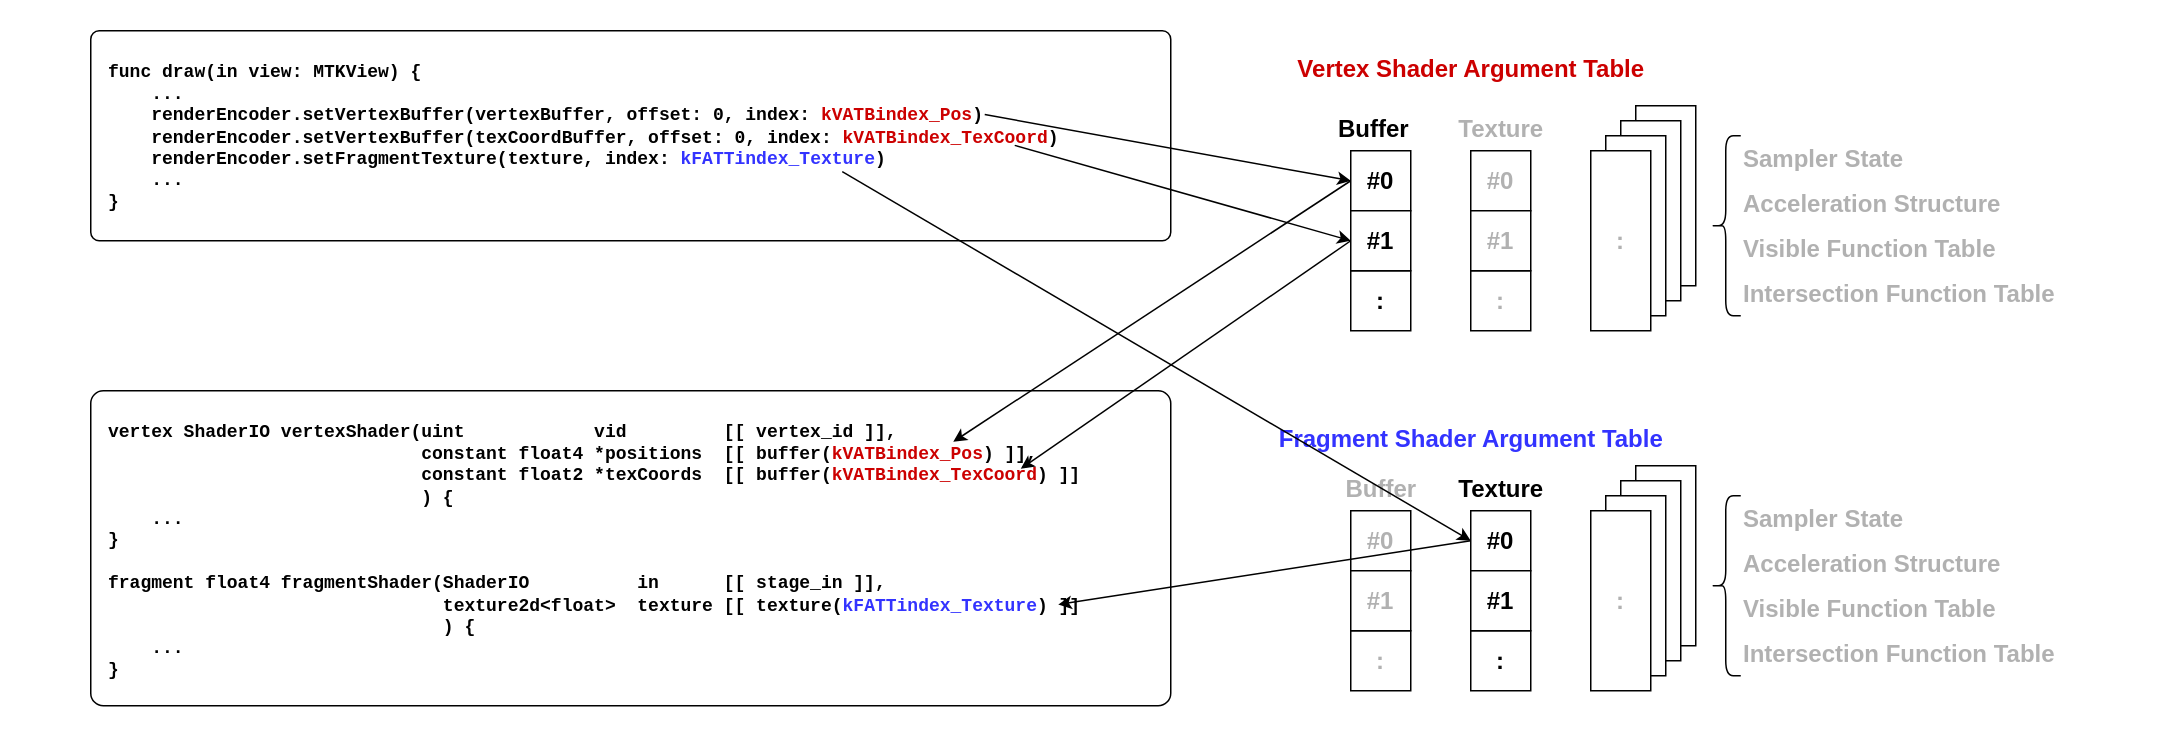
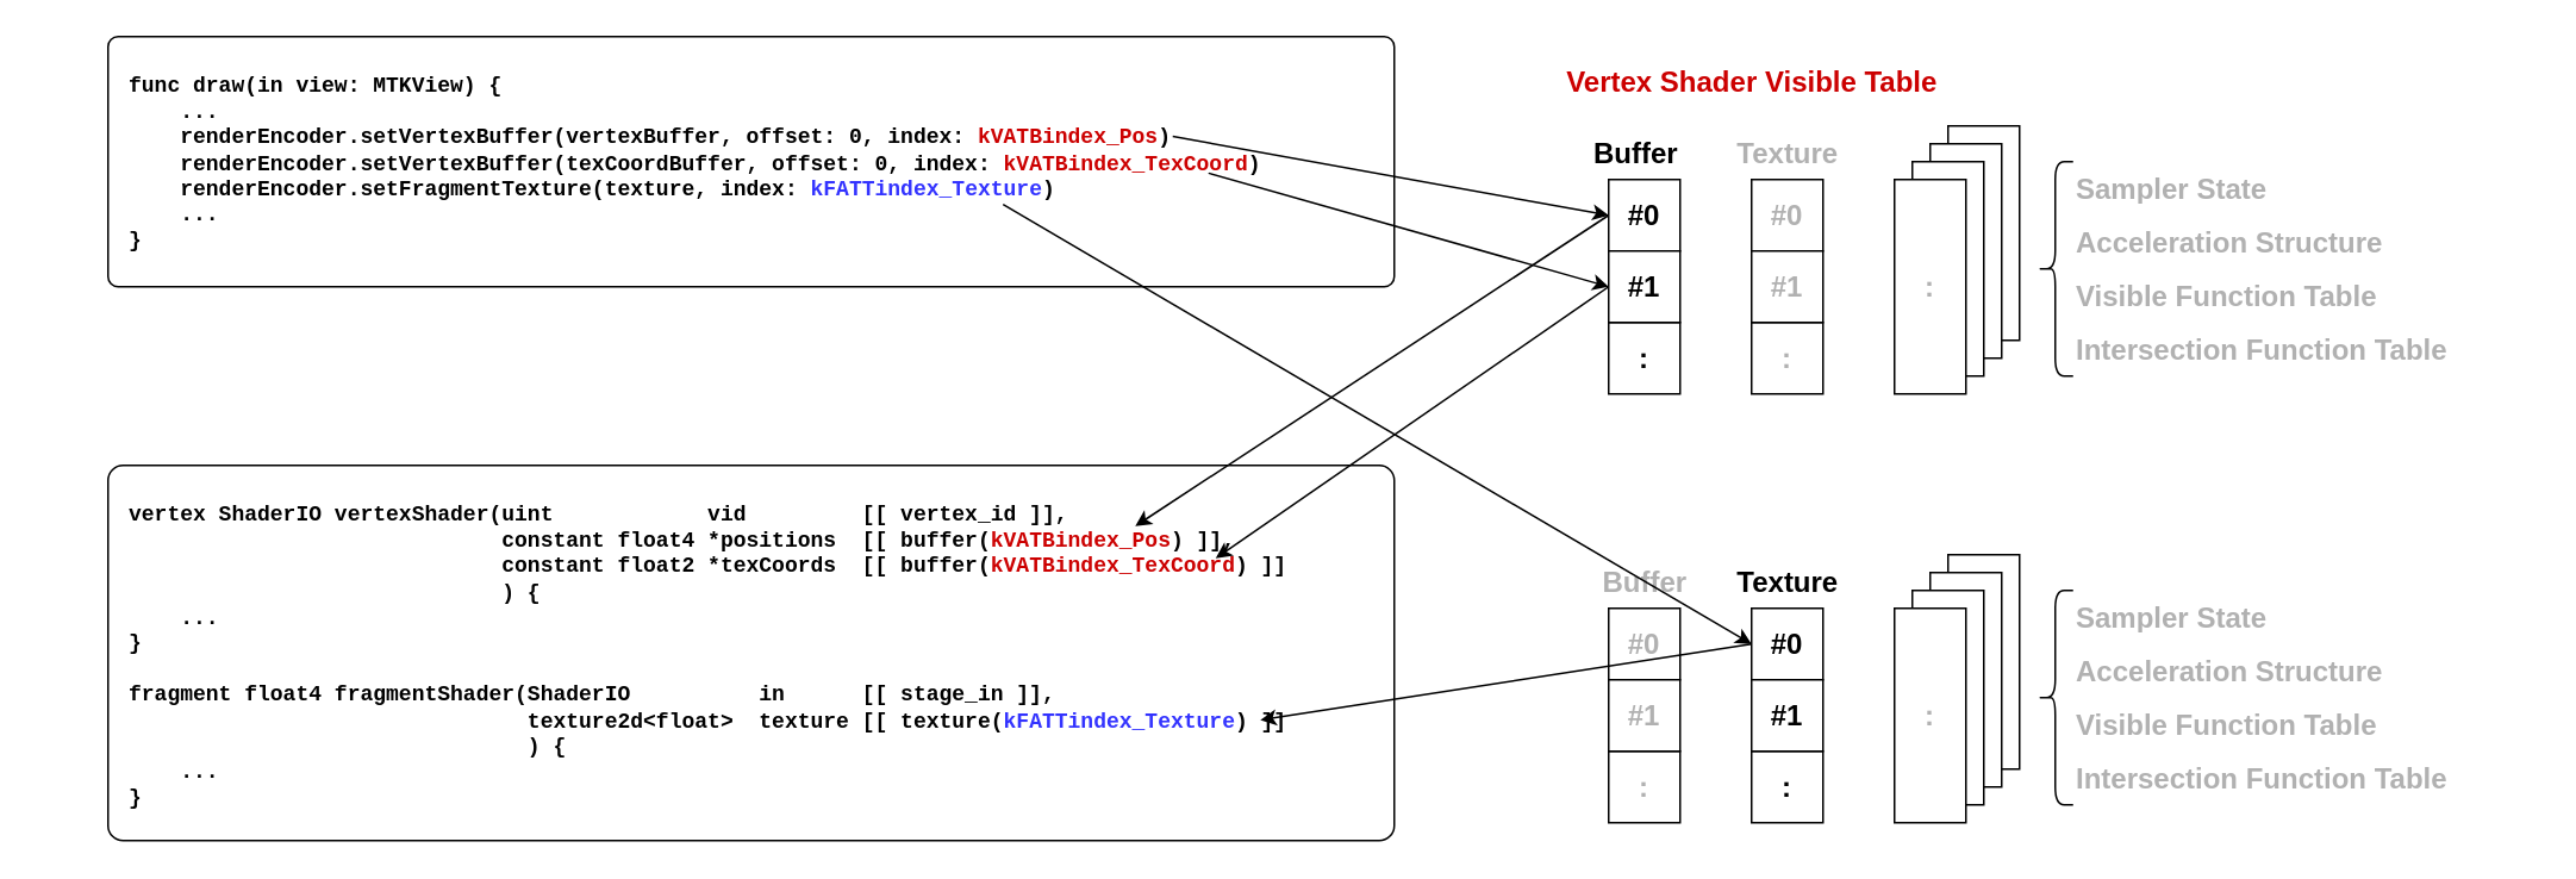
  <mxCell id="0" />
  <mxCell id="1" parent="0" />
  <mxCell id="2" value=":" style="rounded=0;whiteSpace=wrap;html=1;fontStyle=1;fontSize=16;textOpacity=30;" vertex="1" parent="1"><mxGeometry x="1090" y="70" width="40" height="120" as="geometry" /></mxCell>
  <mxCell id="3" value=":" style="rounded=0;whiteSpace=wrap;html=1;fontStyle=1;fontSize=16;textOpacity=30;" vertex="1" parent="1"><mxGeometry x="1080" y="80" width="40" height="120" as="geometry" /></mxCell>
  <mxCell id="4" value=":" style="rounded=0;whiteSpace=wrap;html=1;fontStyle=1;fontSize=16;textOpacity=30;" vertex="1" parent="1"><mxGeometry x="1070" y="90" width="40" height="120" as="geometry" /></mxCell>
  <mxCell id="5" value="&lt;div&gt;&lt;br&gt;&lt;/div&gt;&lt;div&gt;func draw(in view: MTKView) {&lt;/div&gt;&lt;div&gt;&amp;nbsp; &amp;nbsp; ...&lt;/div&gt;&lt;div&gt;&amp;nbsp; &amp;nbsp; renderEncoder.setVertexBuffer(vertexBuffer, offset: 0, index: &lt;font color=&quot;#cc0000&quot;&gt;kVATBindex_Pos&lt;/font&gt;)&lt;/div&gt;&lt;div&gt;&amp;nbsp; &amp;nbsp; renderEncoder.setVertexBuffer(texCoordBuffer, offset: 0, index: &lt;font color=&quot;#cc0000&quot;&gt;kVATBindex_TexCoord&lt;/font&gt;)&lt;/div&gt;&lt;div&gt;&amp;nbsp; &amp;nbsp; renderEncoder.setFragmentTexture(texture, index: &lt;font color=&quot;#3333ff&quot;&gt;kFATTindex_Texture&lt;/font&gt;)&lt;/div&gt;&lt;div&gt;&amp;nbsp; &amp;nbsp; ...&lt;/div&gt;&lt;div&gt;}&lt;/div&gt;&lt;div&gt;&lt;br&gt;&lt;/div&gt;" style="rounded=1;whiteSpace=wrap;html=1;align=left;fontFamily=Courier New;fontStyle=1;spacingLeft=10;verticalAlign=top;arcSize=4;" vertex="1" parent="1"><mxGeometry x="60" width="720" height="140" as="geometry" y="20" /></mxCell>
  <mxCell id="6" value="&lt;div&gt;&lt;br&gt;&lt;/div&gt;&lt;div&gt;&lt;div&gt;vertex ShaderIO vertexShader(uint&amp;nbsp; &amp;nbsp; &amp;nbsp; &amp;nbsp; &amp;nbsp; &amp;nbsp; vid&amp;nbsp; &amp;nbsp; &amp;nbsp; &amp;nbsp; &amp;nbsp;[[ vertex_id ]],&lt;/div&gt;&lt;div&gt;&amp;nbsp; &amp;nbsp; &amp;nbsp; &amp;nbsp; &amp;nbsp; &amp;nbsp; &amp;nbsp; &amp;nbsp; &amp;nbsp; &amp;nbsp; &amp;nbsp; &amp;nbsp; &amp;nbsp; &amp;nbsp; &amp;nbsp;constant float4 *positions&amp;nbsp; [[ buffer(&lt;font color=&quot;#cc0000&quot;&gt;kVATBindex_Pos&lt;/font&gt;) ]],&lt;/div&gt;&lt;div&gt;&amp;nbsp; &amp;nbsp; &amp;nbsp; &amp;nbsp; &amp;nbsp; &amp;nbsp; &amp;nbsp; &amp;nbsp; &amp;nbsp; &amp;nbsp; &amp;nbsp; &amp;nbsp; &amp;nbsp; &amp;nbsp; &amp;nbsp;constant float2 *texCoords&amp;nbsp; [[ buffer(&lt;font color=&quot;#cc0000&quot;&gt;kVATBindex_TexCoord&lt;/font&gt;) ]]&lt;/div&gt;&lt;div&gt;&amp;nbsp; &amp;nbsp; &amp;nbsp; &amp;nbsp; &amp;nbsp; &amp;nbsp; &amp;nbsp; &amp;nbsp; &amp;nbsp; &amp;nbsp; &amp;nbsp; &amp;nbsp; &amp;nbsp; &amp;nbsp; &amp;nbsp;) {&lt;/div&gt;&lt;div&gt;&amp;nbsp; &amp;nbsp; ...&lt;/div&gt;&lt;div&gt;}&lt;/div&gt;&lt;div&gt;&lt;br&gt;&lt;/div&gt;&lt;div&gt;fragment float4 fragmentShader(ShaderIO&amp;nbsp; &amp;nbsp; &amp;nbsp; &amp;nbsp; &amp;nbsp; in&amp;nbsp; &amp;nbsp; &amp;nbsp; [[ stage_in ]],&lt;/div&gt;&lt;div&gt;&amp;nbsp; &amp;nbsp; &amp;nbsp; &amp;nbsp; &amp;nbsp; &amp;nbsp; &amp;nbsp; &amp;nbsp; &amp;nbsp; &amp;nbsp; &amp;nbsp; &amp;nbsp; &amp;nbsp; &amp;nbsp; &amp;nbsp; &amp;nbsp;texture2d&amp;lt;float&amp;gt;&amp;nbsp; texture [[ texture(&lt;font color=&quot;#3333ff&quot;&gt;kFATTindex_Texture&lt;/font&gt;) ]]&lt;/div&gt;&lt;div&gt;&amp;nbsp; &amp;nbsp; &amp;nbsp; &amp;nbsp; &amp;nbsp; &amp;nbsp; &amp;nbsp; &amp;nbsp; &amp;nbsp; &amp;nbsp; &amp;nbsp; &amp;nbsp; &amp;nbsp; &amp;nbsp; &amp;nbsp; &amp;nbsp;) {&lt;/div&gt;&lt;div&gt;&amp;nbsp; &amp;nbsp; ...&lt;/div&gt;&lt;div&gt;}&lt;/div&gt;&lt;/div&gt;" style="rounded=1;whiteSpace=wrap;html=1;align=left;fontFamily=Courier New;fontStyle=1;spacingLeft=10;verticalAlign=top;arcSize=4;" vertex="1" parent="1"><mxGeometry x="60" y="260" width="720" height="210" as="geometry" /></mxCell>
  <mxCell id="7" style="rounded=0;orthogonalLoop=1;jettySize=auto;html=1;entryX=0.5;entryY=0;entryDx=0;entryDy=0;exitX=0;exitY=0.5;exitDx=0;exitDy=0;" edge="1" parent="1" source="8" target="23"><mxGeometry relative="1" as="geometry" /></mxCell>
  <mxCell id="8" value="#0" style="rounded=0;whiteSpace=wrap;html=1;fontStyle=1;fontSize=16;" vertex="1" parent="1"><mxGeometry x="900" y="100" width="40" height="40" as="geometry" /></mxCell>
  <mxCell id="9" value=":" style="rounded=0;whiteSpace=wrap;html=1;fontStyle=1;fontSize=16;" vertex="1" parent="1"><mxGeometry x="900" y="180" width="40" height="40" as="geometry" /></mxCell>
  <mxCell id="10" style="edgeStyle=none;shape=connector;rounded=0;orthogonalLoop=1;jettySize=auto;html=1;labelBackgroundColor=default;strokeColor=default;fontFamily=Helvetica;fontSize=11;fontColor=default;endArrow=classic;entryX=1;entryY=0.5;entryDx=0;entryDy=0;exitX=0;exitY=0.5;exitDx=0;exitDy=0;" edge="1" parent="1" source="11" target="24"><mxGeometry relative="1" as="geometry" /></mxCell>
  <mxCell id="11" value="#1" style="rounded=0;whiteSpace=wrap;html=1;fontStyle=1;fontSize=16;" vertex="1" parent="1"><mxGeometry x="900" y="140" width="40" height="40" as="geometry" /></mxCell>
- <mxCell id="12" value="Vertex Shader Argument Table" style="text;html=1;align=center;verticalAlign=middle;resizable=0;points=[];autosize=1;strokeColor=none;fillColor=none;fontStyle=1;fontSize=16;fontColor=#CC0000;" vertex="1" parent="1"><mxGeometry x="855" y="30" width="250" height="30" as="geometry" /></mxCell>
- <mxCell id="13" value="Fragment Shader Argument Table" style="text;html=1;align=center;verticalAlign=middle;resizable=0;points=[];autosize=1;strokeColor=none;fillColor=none;fontStyle=1;fontSize=16;fontColor=#3333FF;" vertex="1" parent="1"><mxGeometry x="840" y="277" width="280" height="30" as="geometry" /></mxCell>
+ <mxCell id="12" value="Vertex Shader Visible Table" style="text;html=1;align=center;verticalAlign=middle;resizable=0;points=[];autosize=1;strokeColor=none;fillColor=none;fontStyle=1;fontSize=16;fontColor=#CC0000;" vertex="1" parent="1"><mxGeometry x="855" y="30" width="250" height="30" as="geometry" /></mxCell>
  <mxCell id="14" value="#0" style="rounded=0;whiteSpace=wrap;html=1;fontStyle=1;fontSize=16;textOpacity=30;" vertex="1" parent="1"><mxGeometry x="900" y="340" width="40" height="40" as="geometry" /></mxCell>
  <mxCell id="15" value=":" style="rounded=0;whiteSpace=wrap;html=1;fontStyle=1;fontSize=16;textOpacity=30;" vertex="1" parent="1"><mxGeometry x="900" y="420" width="40" height="40" as="geometry" /></mxCell>
  <mxCell id="16" value="#1" style="rounded=0;whiteSpace=wrap;html=1;fontStyle=1;fontSize=16;textOpacity=30;" vertex="1" parent="1"><mxGeometry x="900" y="380" width="40" height="40" as="geometry" /></mxCell>
  <mxCell id="17" style="rounded=0;orthogonalLoop=1;jettySize=auto;html=1;entryX=0;entryY=0.5;entryDx=0;entryDy=0;" edge="1" parent="1" source="18" target="8"><mxGeometry relative="1" as="geometry" /></mxCell>
  <mxCell id="18" value="" style="rounded=0;whiteSpace=wrap;html=1;fontColor=default;fillColor=none;strokeColor=none;" vertex="1" parent="1"><mxGeometry x="646" y="70" width="10" height="10" as="geometry" /></mxCell>
  <mxCell id="19" style="rounded=0;orthogonalLoop=1;jettySize=auto;html=1;entryX=0;entryY=0.5;entryDx=0;entryDy=0;" edge="1" parent="1" source="20" target="11"><mxGeometry relative="1" as="geometry"><mxPoint x="730" y="180" as="targetPoint" /></mxGeometry></mxCell>
  <mxCell id="20" value="" style="rounded=0;whiteSpace=wrap;html=1;fontColor=default;fillColor=none;strokeColor=none;" vertex="1" parent="1"><mxGeometry x="666" y="90" width="10" height="10" as="geometry" /></mxCell>
  <mxCell id="21" style="rounded=0;orthogonalLoop=1;jettySize=auto;html=1;entryX=0;entryY=0.5;entryDx=0;entryDy=0;" edge="1" parent="1" source="22" target="32"><mxGeometry relative="1" as="geometry"><mxPoint x="690" y="180" as="targetPoint" /></mxGeometry></mxCell>
  <mxCell id="22" value="" style="rounded=0;whiteSpace=wrap;html=1;fontColor=default;fillColor=none;strokeColor=none;" vertex="1" parent="1"><mxGeometry x="551" y="106" width="10" height="10" as="geometry" /></mxCell>
  <mxCell id="23" value="" style="rounded=0;whiteSpace=wrap;html=1;fillColor=none;strokeColor=none;" vertex="1" parent="1"><mxGeometry x="630" y="294" width="10" height="10" as="geometry" /></mxCell>
  <mxCell id="24" value="" style="rounded=0;whiteSpace=wrap;html=1;fillColor=none;strokeColor=none;" vertex="1" parent="1"><mxGeometry x="670" y="307" width="10" height="10" as="geometry" /></mxCell>
  <mxCell id="25" value="" style="rounded=0;whiteSpace=wrap;html=1;fillColor=none;strokeColor=none;" vertex="1" parent="1"><mxGeometry x="695" y="400" width="10" height="10" as="geometry" /></mxCell>
  <mxCell id="26" value="Buffer" style="text;html=1;align=center;verticalAlign=middle;resizable=0;points=[];autosize=1;strokeColor=none;fillColor=none;fontStyle=1;fontSize=16;fontColor=#000000;" vertex="1" parent="1"><mxGeometry x="880" y="70" width="70" height="30" as="geometry" /></mxCell>
  <mxCell id="27" value="Buffer" style="text;html=1;align=center;verticalAlign=middle;resizable=0;points=[];autosize=1;strokeColor=none;fillColor=none;fontStyle=1;fontSize=16;fontColor=#000000;textOpacity=30;" vertex="1" parent="1"><mxGeometry x="885" y="310" width="70" height="30" as="geometry" /></mxCell>
  <mxCell id="28" value="#0" style="rounded=0;whiteSpace=wrap;html=1;fontStyle=1;fontSize=16;textOpacity=30;" vertex="1" parent="1"><mxGeometry x="980" y="100" width="40" height="40" as="geometry" /></mxCell>
  <mxCell id="29" value=":" style="rounded=0;whiteSpace=wrap;html=1;fontStyle=1;fontSize=16;textOpacity=30;" vertex="1" parent="1"><mxGeometry x="980" y="180" width="40" height="40" as="geometry" /></mxCell>
  <mxCell id="30" value="#1" style="rounded=0;whiteSpace=wrap;html=1;fontStyle=1;fontSize=16;textOpacity=30;" vertex="1" parent="1"><mxGeometry x="980" y="140" width="40" height="40" as="geometry" /></mxCell>
  <mxCell id="31" value="Texture" style="text;html=1;align=center;verticalAlign=middle;resizable=0;points=[];autosize=1;strokeColor=none;fillColor=none;fontStyle=1;fontSize=16;fontColor=#000000;textOpacity=30;" vertex="1" parent="1"><mxGeometry x="960" y="70" width="80" height="30" as="geometry" /></mxCell>
  <mxCell id="32" value="#0" style="rounded=0;whiteSpace=wrap;html=1;fontStyle=1;fontSize=16;" vertex="1" parent="1"><mxGeometry x="980" y="340" width="40" height="40" as="geometry" /></mxCell>
  <mxCell id="33" value=":" style="rounded=0;whiteSpace=wrap;html=1;fontStyle=1;fontSize=16;" vertex="1" parent="1"><mxGeometry x="980" y="420" width="40" height="40" as="geometry" /></mxCell>
  <mxCell id="34" value="#1" style="rounded=0;whiteSpace=wrap;html=1;fontStyle=1;fontSize=16;" vertex="1" parent="1"><mxGeometry x="980" y="380" width="40" height="40" as="geometry" /></mxCell>
  <mxCell id="35" value="Texture" style="text;html=1;align=center;verticalAlign=middle;resizable=0;points=[];autosize=1;strokeColor=none;fillColor=none;fontStyle=1;fontSize=16;fontColor=#000000;" vertex="1" parent="1"><mxGeometry x="960" y="310" width="80" height="30" as="geometry" /></mxCell>
  <mxCell id="36" style="edgeStyle=none;shape=connector;rounded=0;orthogonalLoop=1;jettySize=auto;html=1;entryX=1;entryY=0.25;entryDx=0;entryDy=0;labelBackgroundColor=default;strokeColor=default;fontFamily=Helvetica;fontSize=11;fontColor=default;endArrow=classic;exitX=0;exitY=0.5;exitDx=0;exitDy=0;" edge="1" parent="1" source="32" target="25"><mxGeometry relative="1" as="geometry" /></mxCell>
  <mxCell id="37" value="Sampler State" style="text;html=1;align=left;verticalAlign=middle;resizable=0;points=[];autosize=1;strokeColor=none;fillColor=none;fontStyle=1;fontSize=16;fontColor=#000000;textOpacity=30;" vertex="1" parent="1"><mxGeometry x="1160" y="90" width="130" height="30" as="geometry" /></mxCell>
  <mxCell id="38" value="Acceleration Structure" style="text;html=1;align=left;verticalAlign=middle;resizable=0;points=[];autosize=1;strokeColor=none;fillColor=none;fontStyle=1;fontSize=16;fontColor=#000000;textOpacity=30;" vertex="1" parent="1"><mxGeometry x="1160" y="120" width="200" height="30" as="geometry" /></mxCell>
  <mxCell id="39" value="Visible Function Table" style="text;html=1;align=left;verticalAlign=middle;resizable=0;points=[];autosize=1;strokeColor=none;fillColor=none;fontStyle=1;fontSize=16;fontColor=#000000;textOpacity=30;" vertex="1" parent="1"><mxGeometry x="1160" y="150" width="190" height="30" as="geometry" /></mxCell>
  <mxCell id="40" value="Intersection Function Table" style="text;html=1;align=left;verticalAlign=middle;resizable=0;points=[];autosize=1;strokeColor=none;fillColor=none;fontStyle=1;fontSize=16;fontColor=#000000;textOpacity=30;" vertex="1" parent="1"><mxGeometry x="1160" y="180" width="230" height="30" as="geometry" /></mxCell>
  <mxCell id="41" value=":" style="rounded=0;whiteSpace=wrap;html=1;fontStyle=1;fontSize=16;textOpacity=30;" vertex="1" parent="1"><mxGeometry x="1060" y="100" width="40" height="120" as="geometry" /></mxCell>
  <mxCell id="42" value="" style="shape=curlyBracket;whiteSpace=wrap;html=1;rounded=1;labelPosition=left;verticalLabelPosition=middle;align=right;verticalAlign=middle;" vertex="1" parent="1"><mxGeometry x="1140" y="90" width="20" height="120" as="geometry" /></mxCell>
  <mxCell id="43" value=":" style="rounded=0;whiteSpace=wrap;html=1;fontStyle=1;fontSize=16;textOpacity=30;" vertex="1" parent="1"><mxGeometry x="1090" y="310" width="40" height="120" as="geometry" /></mxCell>
  <mxCell id="44" value=":" style="rounded=0;whiteSpace=wrap;html=1;fontStyle=1;fontSize=16;textOpacity=30;" vertex="1" parent="1"><mxGeometry x="1080" y="320" width="40" height="120" as="geometry" /></mxCell>
  <mxCell id="45" value=":" style="rounded=0;whiteSpace=wrap;html=1;fontStyle=1;fontSize=16;textOpacity=30;" vertex="1" parent="1"><mxGeometry x="1070" y="330" width="40" height="120" as="geometry" /></mxCell>
  <mxCell id="46" value="Sampler State" style="text;html=1;align=left;verticalAlign=middle;resizable=0;points=[];autosize=1;strokeColor=none;fillColor=none;fontStyle=1;fontSize=16;fontColor=#000000;textOpacity=30;" vertex="1" parent="1"><mxGeometry x="1160" y="330" width="130" height="30" as="geometry" /></mxCell>
  <mxCell id="47" value="Acceleration Structure" style="text;html=1;align=left;verticalAlign=middle;resizable=0;points=[];autosize=1;strokeColor=none;fillColor=none;fontStyle=1;fontSize=16;fontColor=#000000;textOpacity=30;" vertex="1" parent="1"><mxGeometry x="1160" y="360" width="200" height="30" as="geometry" /></mxCell>
  <mxCell id="48" value="Visible Function Table" style="text;html=1;align=left;verticalAlign=middle;resizable=0;points=[];autosize=1;strokeColor=none;fillColor=none;fontStyle=1;fontSize=16;fontColor=#000000;textOpacity=30;" vertex="1" parent="1"><mxGeometry x="1160" y="390" width="190" height="30" as="geometry" /></mxCell>
  <mxCell id="49" value="Intersection Function Table" style="text;html=1;align=left;verticalAlign=middle;resizable=0;points=[];autosize=1;strokeColor=none;fillColor=none;fontStyle=1;fontSize=16;fontColor=#000000;textOpacity=30;" vertex="1" parent="1"><mxGeometry x="1160" y="420" width="230" height="30" as="geometry" /></mxCell>
  <mxCell id="50" value=":" style="rounded=0;whiteSpace=wrap;html=1;fontStyle=1;fontSize=16;textOpacity=30;" vertex="1" parent="1"><mxGeometry x="1060" y="340" width="40" height="120" as="geometry" /></mxCell>
  <mxCell id="51" value="" style="shape=curlyBracket;whiteSpace=wrap;html=1;rounded=1;labelPosition=left;verticalLabelPosition=middle;align=right;verticalAlign=middle;" vertex="1" parent="1"><mxGeometry x="1140" y="330" width="20" height="120" as="geometry" /></mxCell>
  <mxCell id="52" value="" style="rounded=0;whiteSpace=wrap;html=1;strokeColor=none;fillColor=none;" vertex="1" parent="1"><mxGeometry width="40" height="40" as="geometry" x="20" y="20" /></mxCell>
  <mxCell id="53" value="" style="rounded=0;whiteSpace=wrap;html=1;strokeColor=none;fillColor=none;" vertex="1" parent="1"><mxGeometry x="1380" width="40" height="40" as="geometry" y="20" /></mxCell>
